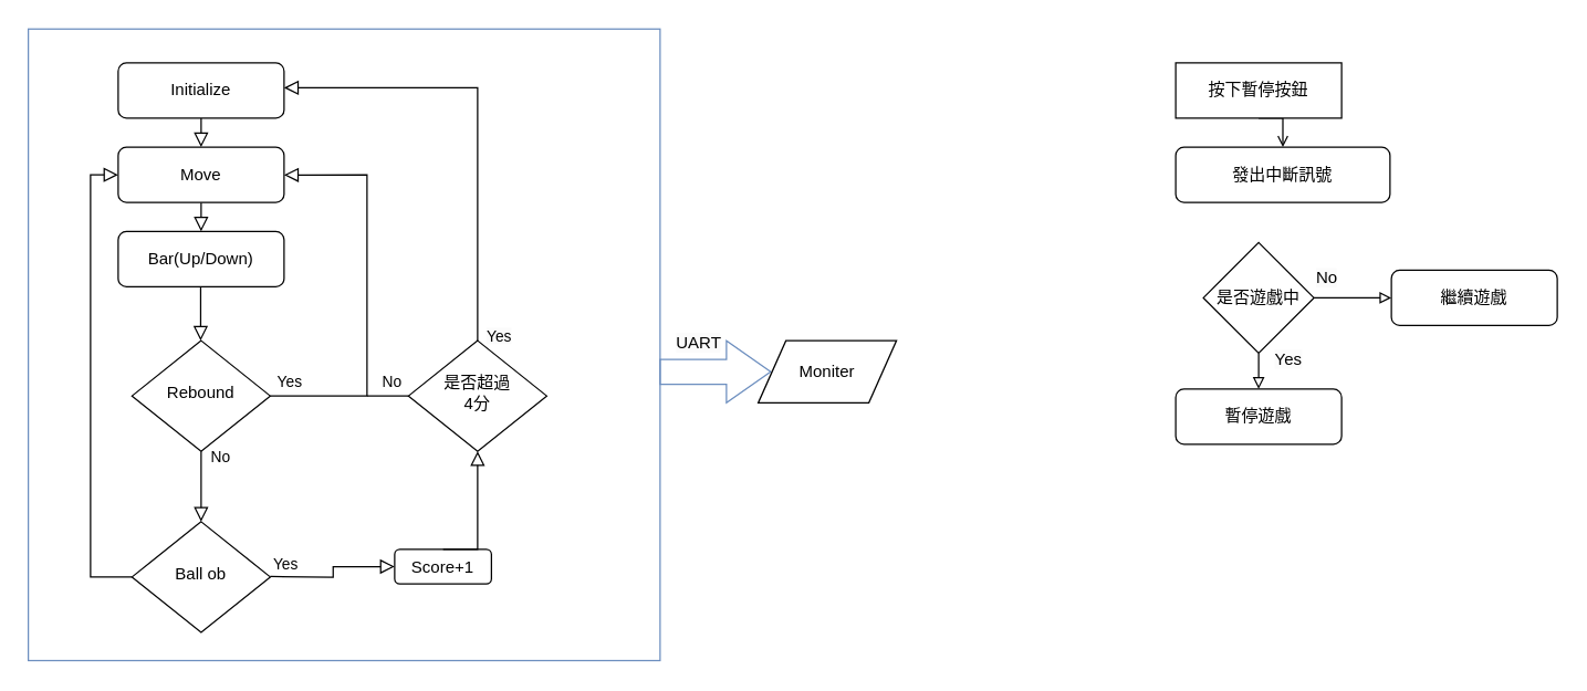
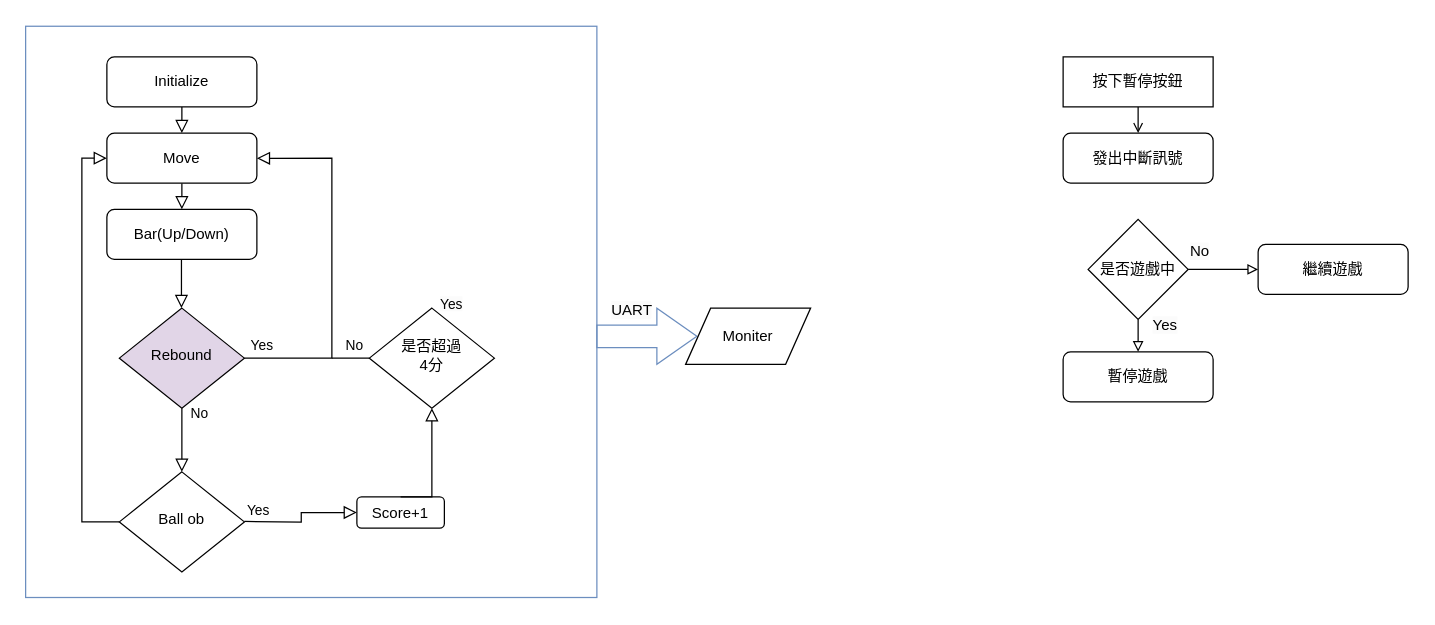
  <mxCell id="0" />
  <mxCell id="1" parent="0" />
  <mxCell id="2" value="" style="whiteSpace=wrap;html=1;aspect=fixed;fillColor=none;strokeColor=#6c8ebf;" parent="1" vertex="1"><mxGeometry x="20" y="20.5" width="457" height="457" as="geometry" /></mxCell>
  <mxCell id="3" style="edgeStyle=orthogonalEdgeStyle;shape=connector;rounded=0;orthogonalLoop=1;jettySize=auto;html=1;exitX=0.5;exitY=1;exitDx=0;exitDy=0;entryX=0.5;entryY=0;entryDx=0;entryDy=0;shadow=0;labelBackgroundColor=none;strokeColor=default;strokeWidth=1;align=center;verticalAlign=middle;fontFamily=Helvetica;fontSize=11;fontColor=default;endArrow=block;endFill=0;endSize=8;" parent="1" source="4" target="23" edge="1"><mxGeometry relative="1" as="geometry" /></mxCell>
  <mxCell id="4" value="Initialize" style="rounded=1;whiteSpace=wrap;html=1;fontSize=12;glass=0;strokeWidth=1;shadow=0;" parent="1" vertex="1"><mxGeometry x="85" y="45" width="120" height="40" as="geometry" /></mxCell>
  <mxCell id="5" value="No" style="rounded=0;html=1;jettySize=auto;orthogonalLoop=1;fontSize=11;endArrow=block;endFill=0;endSize=8;strokeWidth=1;shadow=0;labelBackgroundColor=none;edgeStyle=orthogonalEdgeStyle;" parent="1" source="7" edge="1"><mxGeometry x="-0.845" y="14" relative="1" as="geometry"><mxPoint as="offset" /><mxPoint x="145" y="377" as="targetPoint" /></mxGeometry></mxCell>
  <mxCell id="6" value="Yes&amp;nbsp; &amp;nbsp; &amp;nbsp; &amp;nbsp; &amp;nbsp; &amp;nbsp; &amp;nbsp; &amp;nbsp; &amp;nbsp; &amp;nbsp;No" style="edgeStyle=orthogonalEdgeStyle;rounded=0;html=1;jettySize=auto;orthogonalLoop=1;fontSize=11;endArrow=block;endFill=0;endSize=8;strokeWidth=1;shadow=0;labelBackgroundColor=none;entryX=1;entryY=0.503;entryDx=0;entryDy=0;entryPerimeter=0;" parent="1" target="23" edge="1"><mxGeometry x="-0.655" y="10" relative="1" as="geometry"><mxPoint as="offset" /><mxPoint x="194.997" y="286.034" as="sourcePoint" /><mxPoint x="229" y="182" as="targetPoint" /><Array as="points"><mxPoint x="265" y="286" /><mxPoint x="265" y="126" /></Array></mxGeometry></mxCell>
- <mxCell id="7" value="Rebound" style="rhombus;whiteSpace=wrap;html=1;shadow=0;fontFamily=Helvetica;fontSize=12;align=center;strokeWidth=1;spacing=6;spacingTop=-4;" parent="1" vertex="1"><mxGeometry x="95" y="246" width="100" height="80" as="geometry" /></mxCell>
+ <mxCell id="7" value="Rebound" style="rhombus;whiteSpace=wrap;html=1;shadow=0;fontFamily=Helvetica;fontSize=12;align=center;strokeWidth=1;spacing=6;spacingTop=-4;fillColor=#e1d5e7;" parent="1" vertex="1"><mxGeometry x="95" y="246" width="100" height="80" as="geometry" /></mxCell>
  <mxCell id="8" value="" style="rounded=0;html=1;jettySize=auto;orthogonalLoop=1;fontSize=11;endArrow=block;endFill=0;endSize=8;strokeWidth=1;shadow=0;labelBackgroundColor=none;edgeStyle=orthogonalEdgeStyle;" parent="1" edge="1"><mxGeometry x="0.767" y="44" relative="1" as="geometry"><mxPoint as="offset" /><mxPoint x="144.66" y="186" as="sourcePoint" /><mxPoint x="144.66" y="246" as="targetPoint" /></mxGeometry></mxCell>
  <mxCell id="9" value="Bar(Up/Down)" style="rounded=1;whiteSpace=wrap;html=1;fontSize=12;glass=0;strokeWidth=1;shadow=0;" parent="1" vertex="1"><mxGeometry x="85" y="167" width="120" height="40" as="geometry" /></mxCell>
  <mxCell id="10" style="edgeStyle=orthogonalEdgeStyle;shape=connector;rounded=0;orthogonalLoop=1;jettySize=auto;html=1;exitX=0;exitY=0.5;exitDx=0;exitDy=0;entryX=0;entryY=0.5;entryDx=0;entryDy=0;shadow=0;labelBackgroundColor=none;strokeColor=default;strokeWidth=1;align=center;verticalAlign=middle;fontFamily=Helvetica;fontSize=11;fontColor=default;endArrow=block;endFill=0;endSize=8;" parent="1" source="11" target="23" edge="1"><mxGeometry relative="1" as="geometry" /></mxCell>
  <mxCell id="11" value="Ball ob" style="rhombus;whiteSpace=wrap;html=1;shadow=0;fontFamily=Helvetica;fontSize=12;align=center;strokeWidth=1;spacing=6;spacingTop=-4;" parent="1" vertex="1"><mxGeometry x="95" y="377" width="100" height="80" as="geometry" /></mxCell>
  <mxCell id="12" value="Yes" style="edgeStyle=orthogonalEdgeStyle;rounded=0;html=1;jettySize=auto;orthogonalLoop=1;fontSize=11;endArrow=block;endFill=0;endSize=8;strokeWidth=1;shadow=0;labelBackgroundColor=none;entryX=0;entryY=0.5;entryDx=0;entryDy=0;" parent="1" target="13" edge="1"><mxGeometry x="-0.777" y="9" relative="1" as="geometry"><mxPoint as="offset" /><mxPoint x="195" y="416.66" as="sourcePoint" /><mxPoint x="255" y="417" as="targetPoint" /><Array as="points" /></mxGeometry></mxCell>
  <mxCell id="13" value="Score+1" style="rounded=1;whiteSpace=wrap;html=1;fontSize=12;glass=0;strokeWidth=1;shadow=0;" parent="1" vertex="1"><mxGeometry x="285" y="397" width="70" height="25" as="geometry" /></mxCell>
  <mxCell id="14" value="是否超過&lt;br&gt;4分" style="rhombus;whiteSpace=wrap;html=1;shadow=0;fontFamily=Helvetica;fontSize=12;align=center;strokeWidth=1;spacing=6;spacingTop=-4;" parent="1" vertex="1"><mxGeometry x="295" y="246" width="100" height="80" as="geometry" /></mxCell>
  <mxCell id="15" value="" style="rounded=0;html=1;jettySize=auto;orthogonalLoop=1;fontSize=11;endArrow=block;endFill=0;endSize=8;strokeWidth=1;shadow=0;labelBackgroundColor=none;edgeStyle=orthogonalEdgeStyle;entryX=0.5;entryY=1;entryDx=0;entryDy=0;exitX=0.5;exitY=0;exitDx=0;exitDy=0;" parent="1" source="13" target="14" edge="1"><mxGeometry x="0.333" y="20" relative="1" as="geometry"><mxPoint as="offset" /><mxPoint x="395" y="326" as="sourcePoint" /><mxPoint x="395" y="377" as="targetPoint" /><Array as="points"><mxPoint x="345" y="377" /><mxPoint x="345" y="377" /></Array></mxGeometry></mxCell>
  <mxCell id="16" value="" style="endArrow=none;html=1;rounded=0;entryX=0;entryY=0.5;entryDx=0;entryDy=0;" parent="1" target="14" edge="1"><mxGeometry width="50" height="50" relative="1" as="geometry"><mxPoint x="265" y="286" as="sourcePoint" /><mxPoint x="315" y="207" as="targetPoint" /></mxGeometry></mxCell>
- <mxCell id="17" value="" style="rounded=0;html=1;jettySize=auto;orthogonalLoop=1;fontSize=11;endArrow=block;endFill=0;endSize=8;strokeWidth=1;shadow=0;labelBackgroundColor=none;edgeStyle=orthogonalEdgeStyle;exitX=0.5;exitY=0;exitDx=0;exitDy=0;strokeColor=default;" parent="1" source="14" target="4" edge="1"><mxGeometry x="0.333" y="20" relative="1" as="geometry"><mxPoint as="offset" /><mxPoint x="367" y="241" as="sourcePoint" /><mxPoint x="227" y="67" as="targetPoint" /><Array as="points"><mxPoint x="345" y="63" /></Array></mxGeometry></mxCell>
  <mxCell id="18" value="&lt;span style=&quot;color: rgb(0, 0, 0); font-family: Helvetica; font-size: 11px; font-style: normal; font-variant-ligatures: normal; font-variant-caps: normal; font-weight: 400; letter-spacing: normal; orphans: 2; text-align: center; text-indent: 0px; text-transform: none; widows: 2; word-spacing: 0px; -webkit-text-stroke-width: 0px; background-color: rgb(251, 251, 251); text-decoration-thickness: initial; text-decoration-style: initial; text-decoration-color: initial; float: none; display: inline !important;&quot;&gt;Yes&lt;/span&gt;" style="text;whiteSpace=wrap;html=1;rounded=1;" parent="1" vertex="1"><mxGeometry x="350" y="229" width="50" height="40" as="geometry" /></mxCell>
  <mxCell id="19" value="" style="shape=singleArrow;whiteSpace=wrap;html=1;arrowWidth=0.4;arrowSize=0.4;fillColor=none;strokeColor=#6c8ebf;" parent="1" vertex="1"><mxGeometry x="477" y="246" width="80" height="45" as="geometry" /></mxCell>
  <mxCell id="20" value="Moniter" style="shape=parallelogram;perimeter=parallelogramPerimeter;whiteSpace=wrap;html=1;fixedSize=1;" parent="1" vertex="1"><mxGeometry x="548" y="246" width="100" height="45" as="geometry" /></mxCell>
  <mxCell id="21" value="&lt;span style=&quot;color: rgb(0, 0, 0); font-family: Helvetica; font-size: 12px; font-style: normal; font-variant-ligatures: normal; font-variant-caps: normal; font-weight: 400; letter-spacing: normal; orphans: 2; text-align: center; text-indent: 0px; text-transform: none; widows: 2; word-spacing: 0px; -webkit-text-stroke-width: 0px; background-color: rgb(251, 251, 251); text-decoration-thickness: initial; text-decoration-style: initial; text-decoration-color: initial; float: none; display: inline !important;&quot;&gt;UART&lt;/span&gt;" style="text;whiteSpace=wrap;html=1;" parent="1" vertex="1"><mxGeometry x="487" y="233.5" width="70" height="40" as="geometry" /></mxCell>
  <mxCell id="22" style="edgeStyle=orthogonalEdgeStyle;shape=connector;rounded=0;orthogonalLoop=1;jettySize=auto;html=1;exitX=0.5;exitY=1;exitDx=0;exitDy=0;entryX=0.5;entryY=0;entryDx=0;entryDy=0;shadow=0;labelBackgroundColor=none;strokeColor=default;strokeWidth=1;align=center;verticalAlign=middle;fontFamily=Helvetica;fontSize=11;fontColor=default;endArrow=block;endFill=0;endSize=8;" parent="1" source="23" target="9" edge="1"><mxGeometry relative="1" as="geometry" /></mxCell>
  <mxCell id="23" value="Move" style="rounded=1;whiteSpace=wrap;html=1;fontSize=12;glass=0;strokeWidth=1;shadow=0;" parent="1" vertex="1"><mxGeometry x="85" y="106" width="120" height="40" as="geometry" /></mxCell>
  <mxCell id="24" style="edgeStyle=orthogonalEdgeStyle;shape=connector;rounded=0;orthogonalLoop=1;jettySize=auto;html=1;exitX=0.5;exitY=1;exitDx=0;exitDy=0;shadow=0;labelBackgroundColor=none;strokeColor=default;strokeWidth=1;align=center;verticalAlign=middle;fontFamily=Helvetica;fontSize=11;fontColor=default;endArrow=block;endFill=0;endSize=8;" parent="1" source="11" target="11" edge="1"><mxGeometry relative="1" as="geometry" /></mxCell>
  <mxCell id="25" style="edgeStyle=orthogonalEdgeStyle;rounded=0;orthogonalLoop=1;jettySize=auto;html=1;exitX=0.5;exitY=1;exitDx=0;exitDy=0;entryX=0.5;entryY=0;entryDx=0;entryDy=0;endArrow=open;endFill=0;" edge="1" parent="1" source="26" target="27"><mxGeometry relative="1" as="geometry" /></mxCell>
  <mxCell id="26" value="按下暫停按鈕" style="whiteSpace=wrap;html=1;fontSize=12;glass=0;strokeWidth=1;shadow=0;rounded=0;" vertex="1" parent="1"><mxGeometry x="850" y="45" width="120" height="40" as="geometry" /></mxCell>
- <mxCell id="27" value="發出中斷訊號" style="rounded=1;whiteSpace=wrap;html=1;fontSize=12;glass=0;strokeWidth=1;shadow=0;" vertex="1" parent="1"><mxGeometry x="850" y="106" width="155" height="40" as="geometry" /></mxCell>
+ <mxCell id="27" value="發出中斷訊號" style="rounded=1;whiteSpace=wrap;html=1;fontSize=12;glass=0;strokeWidth=1;shadow=0;" vertex="1" parent="1"><mxGeometry x="850" y="106" width="120" height="40" as="geometry" /></mxCell>
  <mxCell id="28" style="edgeStyle=orthogonalEdgeStyle;shape=connector;rounded=0;orthogonalLoop=1;jettySize=auto;html=1;exitX=1;exitY=0.5;exitDx=0;exitDy=0;entryX=0;entryY=0.5;entryDx=0;entryDy=0;labelBackgroundColor=default;strokeColor=default;align=center;verticalAlign=middle;fontFamily=Helvetica;fontSize=11;fontColor=default;endArrow=block;endFill=0;" edge="1" parent="1" source="30" target="32"><mxGeometry relative="1" as="geometry" /></mxCell>
  <mxCell id="29" style="edgeStyle=orthogonalEdgeStyle;shape=connector;rounded=0;orthogonalLoop=1;jettySize=auto;html=1;exitX=0.5;exitY=1;exitDx=0;exitDy=0;entryX=0.5;entryY=0;entryDx=0;entryDy=0;labelBackgroundColor=default;strokeColor=default;align=center;verticalAlign=middle;fontFamily=Helvetica;fontSize=11;fontColor=default;endArrow=block;endFill=0;" edge="1" parent="1" source="30" target="31"><mxGeometry relative="1" as="geometry" /></mxCell>
  <mxCell id="30" value="是否遊戲中" style="rhombus;whiteSpace=wrap;html=1;" vertex="1" parent="1"><mxGeometry x="870" y="175" width="80" height="80" as="geometry" /></mxCell>
  <mxCell id="31" value="暫停遊戲" style="rounded=1;whiteSpace=wrap;html=1;fontSize=12;glass=0;strokeWidth=1;shadow=0;" vertex="1" parent="1"><mxGeometry x="850" y="281" width="120" height="40" as="geometry" /></mxCell>
  <mxCell id="32" value="繼續遊戲" style="rounded=1;whiteSpace=wrap;html=1;fontSize=12;glass=0;strokeWidth=1;shadow=0;" vertex="1" parent="1"><mxGeometry x="1006" y="195" width="120" height="40" as="geometry" /></mxCell>
  <mxCell id="33" value="&lt;span style=&quot;color: rgb(0, 0, 0); font-family: Helvetica; font-size: 12px; font-style: normal; font-variant-ligatures: normal; font-variant-caps: normal; font-weight: 400; letter-spacing: normal; orphans: 2; text-align: center; text-indent: 0px; text-transform: none; widows: 2; word-spacing: 0px; -webkit-text-stroke-width: 0px; background-color: rgb(251, 251, 251); text-decoration-thickness: initial; text-decoration-style: initial; text-decoration-color: initial; float: none; display: inline !important;&quot;&gt;UART&lt;/span&gt;" style="text;whiteSpace=wrap;html=1;" vertex="1" parent="1"><mxGeometry x="487" y="233.5" width="70" height="40" as="geometry" /></mxCell>
  <mxCell id="34" value="&lt;span style=&quot;color: rgb(0, 0, 0); font-family: Helvetica; font-size: 12px; font-style: normal; font-variant-ligatures: normal; font-variant-caps: normal; font-weight: 400; letter-spacing: normal; orphans: 2; text-align: center; text-indent: 0px; text-transform: none; widows: 2; word-spacing: 0px; -webkit-text-stroke-width: 0px; background-color: rgb(251, 251, 251); text-decoration-thickness: initial; text-decoration-style: initial; text-decoration-color: initial; float: none; display: inline !important;&quot;&gt;No&lt;/span&gt;" style="text;whiteSpace=wrap;html=1;" vertex="1" parent="1"><mxGeometry x="950" y="187" width="70" height="40" as="geometry" /></mxCell>
  <mxCell id="35" value="&lt;span style=&quot;color: rgb(0, 0, 0); font-family: Helvetica; font-size: 12px; font-style: normal; font-variant-ligatures: normal; font-variant-caps: normal; font-weight: 400; letter-spacing: normal; orphans: 2; text-align: center; text-indent: 0px; text-transform: none; widows: 2; word-spacing: 0px; -webkit-text-stroke-width: 0px; background-color: rgb(251, 251, 251); text-decoration-thickness: initial; text-decoration-style: initial; text-decoration-color: initial; float: none; display: inline !important;&quot;&gt;Yes&lt;/span&gt;" style="text;whiteSpace=wrap;html=1;" vertex="1" parent="1"><mxGeometry x="920" y="246" width="70" height="40" as="geometry" /></mxCell>
